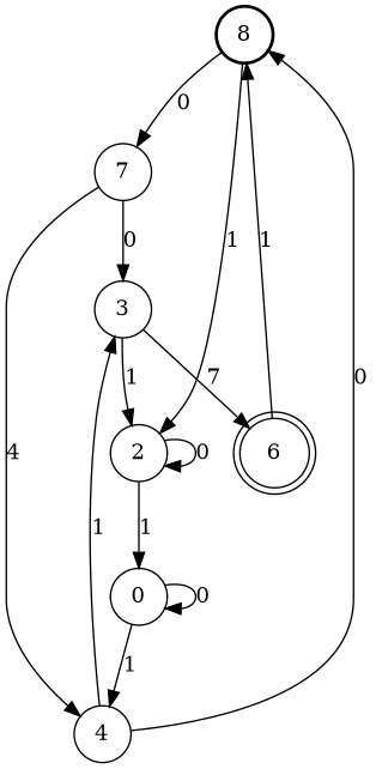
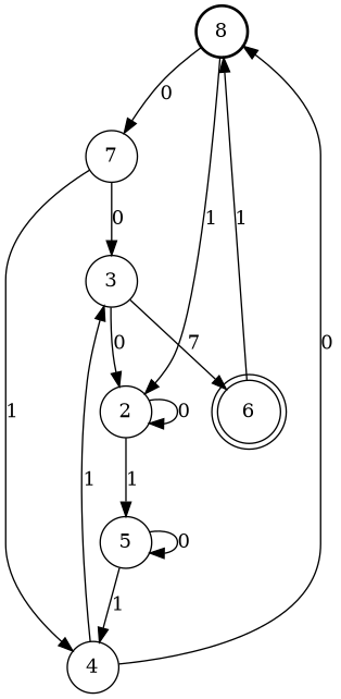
  digraph {
    node [shape=circle]
    n1 [label=8 style=bold]
    n2 [label=7]
    2
    3
    4
-   5 [label=0]
+   5
    6 [peripheries=2]
    n1 -> n2 [label=0]
    n1 -> 2 [label=1]
    n2 -> 3 [label=0]
-   n2 -> 4 [label=4]
+   n2 -> 4 [label=1]
    2 -> 2 [label=0]
    2 -> 5 [label=1]
-   3 -> 2 [label=1]
+   3 -> 2 [label=0]
    3 -> 6 [label=7]
    4 -> n1 [label=0]
    4 -> 3 [label=1]
    5 -> 4 [label=1]
    5 -> 5 [label=0]
    6 -> n1 [label=1]
  }
